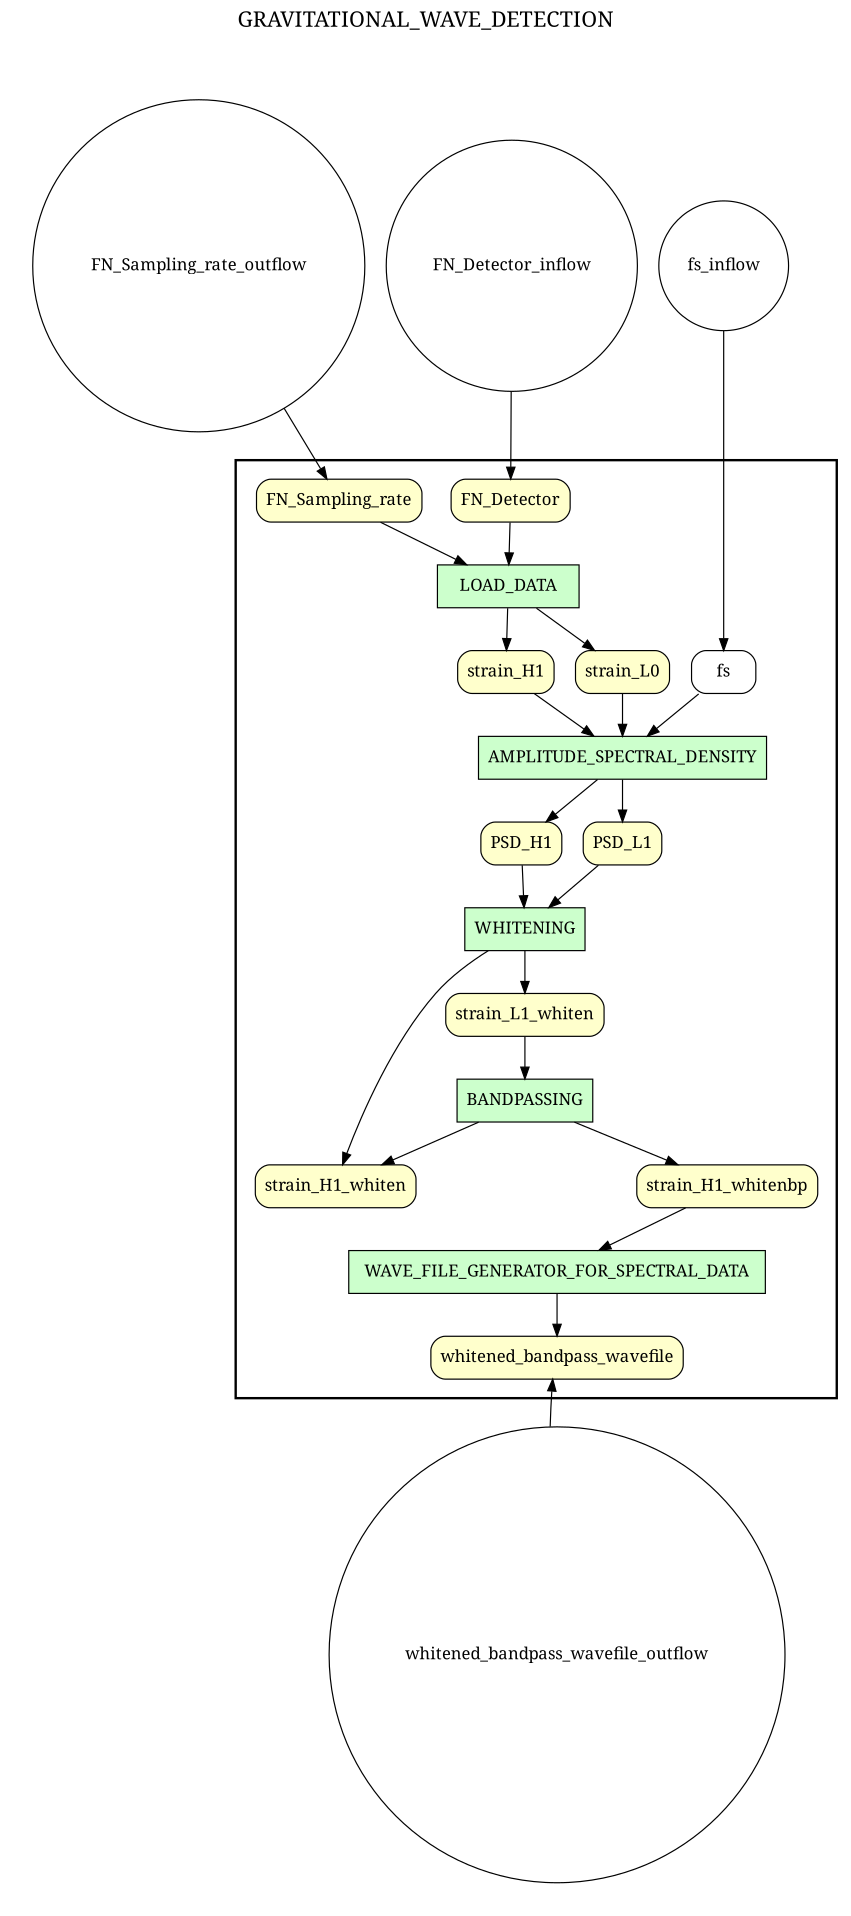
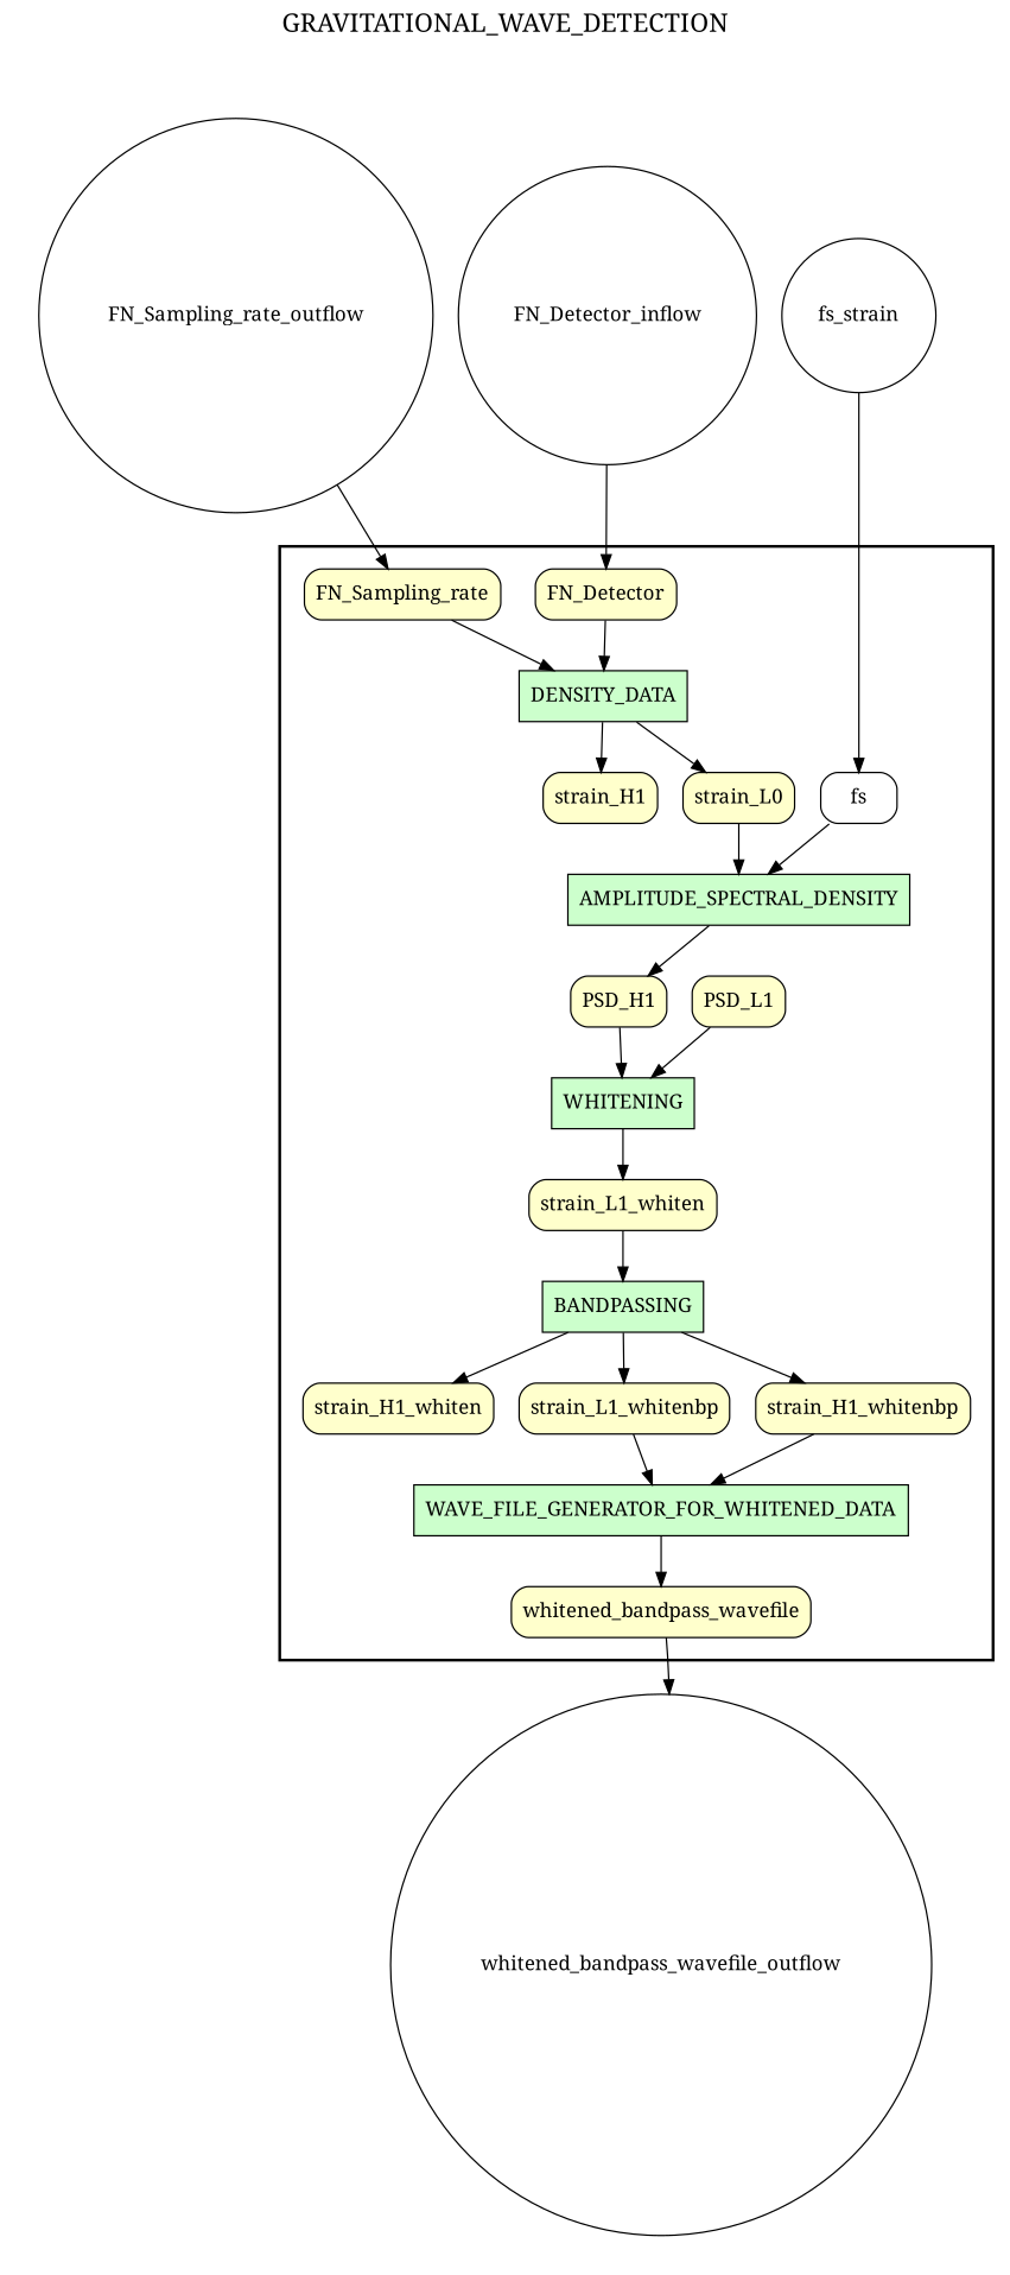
  digraph {
    fontname="Noto Serif"
    fontsize=18
    label=GRAVITATIONAL_WAVE_DETECTION
    labelloc=t
    rankdir=TB
    node [fillcolor="#FFFFCC" fontname="Noto Serif" peripheries=1 shape=box style="rounded,filled"]
    edge [fontname="Noto Serif"]
    BANDPASSING [fillcolor="#CCFFCC" style=filled]
    WHITENING [fillcolor="#CCFFCC" style=filled]
    AMPLITUDE_SPECTRAL_DENSITY [fillcolor="#CCFFCC" style=filled]
-   LOAD_DATA [fillcolor="#CCFFCC" style=filled]
-   WAVE_FILE_GENERATOR_FOR_WHITENED_DATA [fillcolor="#CCFFCC" style=filled label=WAVE_FILE_GENERATOR_FOR_SPECTRAL_DATA]
+   LOAD_DATA [fillcolor="#CCFFCC" style=filled label=DENSITY_DATA]
+   WAVE_FILE_GENERATOR_FOR_WHITENED_DATA [fillcolor="#CCFFCC" style=filled]
    FN_Detector
    FN_Sampling_rate
    strain_H1
    n9 [label=strain_L0]
    PSD_H1
    PSD_L1
    strain_H1_whiten
    strain_L1_whiten
    strain_H1_whitenbp
+   strain_L1_whitenbp
    whitened_bandpass_wavefile
    fs [fillcolor="#FFFFFF"]
-   fs_inflow [fillcolor="#FFFFFF" shape=circle width=0.2 style=""]
+   fs_inflow [fillcolor="#FFFFFF" shape=circle width=0.2 label=fs_strain style=""]
    FN_Detector_inflow [fillcolor="#FFFFFF" shape=circle width=0.2 style=""]
    n20 [fillcolor="#FFFFFF" label=FN_Sampling_rate_outflow shape=circle width=0.2 style=""]
    whitened_bandpass_wavefile_outflow [fillcolor="#FFFFFF" shape=circle width=0.2 style=""]
    subgraph cluster_1 {
      color=black
      label=""
      penwidth=2
      subgraph cluster_2 {
        color=white
        label=""
        penwidth=2
        BANDPASSING
        WHITENING
        AMPLITUDE_SPECTRAL_DENSITY
        LOAD_DATA
        WAVE_FILE_GENERATOR_FOR_WHITENED_DATA
        FN_Detector
        FN_Sampling_rate
        strain_H1
        n9
        PSD_H1
        PSD_L1
        strain_H1_whiten
        strain_L1_whiten
        strain_H1_whitenbp
+       strain_L1_whitenbp
        whitened_bandpass_wavefile
        fs
      }
    }
    subgraph cluster_3 {
      color=white
      label=""
      penwidth=2
      subgraph cluster_4 {
        color=white
        label=""
        penwidth=2
        fs_inflow
        FN_Detector_inflow
        n20
      }
    }
    subgraph cluster_5 {
      color=white
      label=""
      penwidth=2
      subgraph cluster_6 {
        color=white
        label=""
        penwidth=2
        whitened_bandpass_wavefile_outflow
      }
    }
    BANDPASSING -> strain_H1_whiten
    BANDPASSING -> strain_H1_whitenbp
-   WHITENING -> strain_H1_whiten
+   BANDPASSING -> strain_L1_whitenbp
    WHITENING -> strain_L1_whiten
    AMPLITUDE_SPECTRAL_DENSITY -> PSD_H1
-   AMPLITUDE_SPECTRAL_DENSITY -> PSD_L1
    LOAD_DATA -> strain_H1
    LOAD_DATA -> n9
    WAVE_FILE_GENERATOR_FOR_WHITENED_DATA -> whitened_bandpass_wavefile
    FN_Detector -> LOAD_DATA
    FN_Sampling_rate -> LOAD_DATA
-   strain_H1 -> AMPLITUDE_SPECTRAL_DENSITY
    n9 -> AMPLITUDE_SPECTRAL_DENSITY
    PSD_H1 -> WHITENING
    PSD_L1 -> WHITENING
    strain_L1_whiten -> BANDPASSING
    strain_H1_whitenbp -> WAVE_FILE_GENERATOR_FOR_WHITENED_DATA
-   whitened_bandpass_wavefile_outflow -> whitened_bandpass_wavefile
+   strain_L1_whitenbp -> WAVE_FILE_GENERATOR_FOR_WHITENED_DATA
+   whitened_bandpass_wavefile -> whitened_bandpass_wavefile_outflow
    fs -> AMPLITUDE_SPECTRAL_DENSITY
    fs_inflow -> fs
    FN_Detector_inflow -> FN_Detector
    n20 -> FN_Sampling_rate
  }
